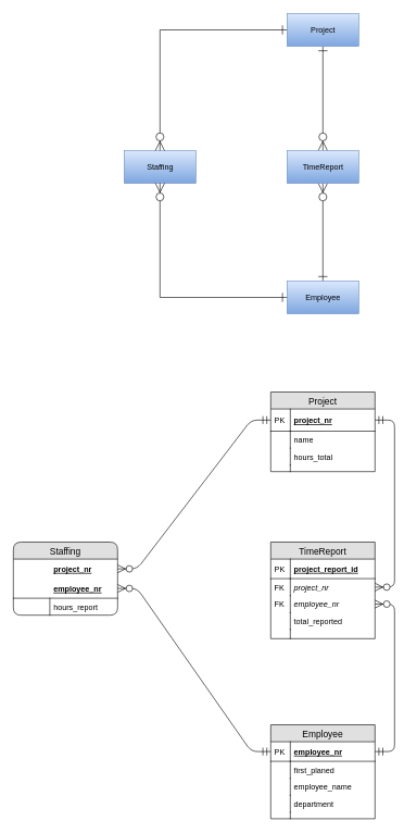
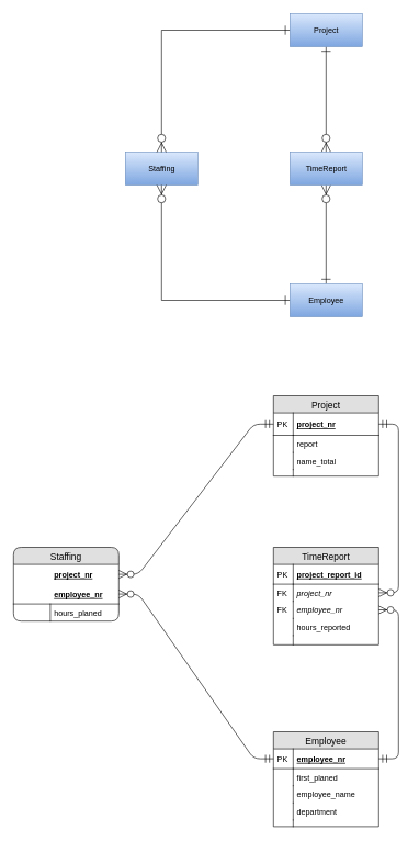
  <mxCell id="0" />
  <mxCell id="1" parent="0" />
  <mxCell id="2" value="Staffing" style="html=1;gradientColor=#7ea6e0;fillColor=#dae8fc;strokeColor=#6c8ebf;" vertex="1" parent="1"><mxGeometry x="190" y="230" width="110" height="50" as="geometry" /></mxCell>
  <mxCell id="3" style="edgeStyle=orthogonalEdgeStyle;rounded=0;orthogonalLoop=1;jettySize=auto;html=1;exitX=0.5;exitY=0;exitDx=0;exitDy=0;entryX=0.5;entryY=1;entryDx=0;entryDy=0;startArrow=ERone;startFill=0;startSize=12;endArrow=ERzeroToMany;endFill=1;endSize=12;" edge="1" parent="1" source="5" target="9"><mxGeometry relative="1" as="geometry" /></mxCell>
  <mxCell id="4" style="edgeStyle=orthogonalEdgeStyle;rounded=0;orthogonalLoop=1;jettySize=auto;html=1;exitX=0;exitY=0.5;exitDx=0;exitDy=0;entryX=0.5;entryY=1;entryDx=0;entryDy=0;startArrow=ERone;startFill=0;startSize=12;endArrow=ERzeroToMany;endFill=1;endSize=12;" edge="1" parent="1" source="5" target="2"><mxGeometry relative="1" as="geometry" /></mxCell>
  <mxCell id="5" value="Employee" style="html=1;gradientColor=#7ea6e0;fillColor=#dae8fc;strokeColor=#6c8ebf;" vertex="1" parent="1"><mxGeometry x="440" y="430" width="110" height="50" as="geometry" /></mxCell>
  <mxCell id="6" style="edgeStyle=orthogonalEdgeStyle;rounded=0;orthogonalLoop=1;jettySize=auto;html=1;exitX=0.5;exitY=1;exitDx=0;exitDy=0;entryX=0.5;entryY=0;entryDx=0;entryDy=0;endArrow=ERzeroToMany;endFill=1;endSize=12;startArrow=ERone;startFill=0;startSize=12;" edge="1" parent="1" source="8" target="9"><mxGeometry relative="1" as="geometry" /></mxCell>
  <mxCell id="7" style="edgeStyle=orthogonalEdgeStyle;rounded=0;orthogonalLoop=1;jettySize=auto;html=1;exitX=0;exitY=0.5;exitDx=0;exitDy=0;startArrow=ERone;startFill=0;startSize=12;endArrow=ERzeroToMany;endFill=1;endSize=12;" edge="1" parent="1" source="8" target="2"><mxGeometry relative="1" as="geometry" /></mxCell>
  <mxCell id="8" value="Project" style="html=1;gradientColor=#7ea6e0;fillColor=#dae8fc;strokeColor=#6c8ebf;" vertex="1" parent="1"><mxGeometry x="440" y="20" width="110" height="50" as="geometry" /></mxCell>
  <mxCell id="9" value="TimeReport" style="html=1;gradientColor=#7ea6e0;fillColor=#dae8fc;strokeColor=#6c8ebf;" vertex="1" parent="1"><mxGeometry x="440" y="230" width="110" height="50" as="geometry" /></mxCell>
  <mxCell id="10" value="Project" style="swimlane;fontStyle=0;childLayout=stackLayout;horizontal=1;startSize=26;fillColor=#e0e0e0;horizontalStack=0;resizeParent=1;resizeParentMax=0;resizeLast=0;collapsible=1;marginBottom=0;swimlaneFillColor=#ffffff;align=center;fontSize=14;" vertex="1" parent="1"><mxGeometry x="415" y="600" width="160" height="122" as="geometry" /></mxCell>
  <mxCell id="11" value="project_nr" style="shape=partialRectangle;top=0;left=0;right=0;bottom=1;align=left;verticalAlign=middle;fillColor=none;spacingLeft=34;spacingRight=4;overflow=hidden;rotatable=0;points=[[0,0.5],[1,0.5]];portConstraint=eastwest;dropTarget=0;fontStyle=5;fontSize=12;" vertex="1" parent="10"><mxGeometry y="26" width="160" height="34" as="geometry" /></mxCell>
  <mxCell id="12" value="PK" style="shape=partialRectangle;top=0;left=0;bottom=0;fillColor=none;align=left;verticalAlign=middle;spacingLeft=4;spacingRight=4;overflow=hidden;rotatable=0;points=[];portConstraint=eastwest;part=1;fontSize=12;" vertex="1" connectable="0" parent="11"><mxGeometry width="30" height="34" as="geometry" /></mxCell>
- <mxCell id="13" value="name" style="shape=partialRectangle;top=0;left=0;right=0;bottom=0;align=left;verticalAlign=top;fillColor=none;spacingLeft=34;spacingRight=4;overflow=hidden;rotatable=0;points=[[0,0.5],[1,0.5]];portConstraint=eastwest;dropTarget=0;fontSize=12;" vertex="1" parent="10"><mxGeometry y="60" width="160" height="26" as="geometry" /></mxCell>
+ <mxCell id="13" value="report" style="shape=partialRectangle;top=0;left=0;right=0;bottom=0;align=left;verticalAlign=top;fillColor=none;spacingLeft=34;spacingRight=4;overflow=hidden;rotatable=0;points=[[0,0.5],[1,0.5]];portConstraint=eastwest;dropTarget=0;fontSize=12;" vertex="1" parent="10"><mxGeometry y="60" width="160" height="26" as="geometry" /></mxCell>
  <mxCell id="14" value="" style="shape=partialRectangle;top=0;left=0;bottom=0;fillColor=none;align=left;verticalAlign=top;spacingLeft=4;spacingRight=4;overflow=hidden;rotatable=0;points=[];portConstraint=eastwest;part=1;fontSize=12;" vertex="1" connectable="0" parent="13"><mxGeometry width="30" height="26" as="geometry" /></mxCell>
- <mxCell id="15" value="hours_total" style="shape=partialRectangle;top=0;left=0;right=0;bottom=0;align=left;verticalAlign=top;fillColor=none;spacingLeft=34;spacingRight=4;overflow=hidden;rotatable=0;points=[[0,0.5],[1,0.5]];portConstraint=eastwest;dropTarget=0;fontSize=12;" vertex="1" parent="10"><mxGeometry y="86" width="160" height="26" as="geometry" /></mxCell>
+ <mxCell id="15" value="name_total" style="shape=partialRectangle;top=0;left=0;right=0;bottom=0;align=left;verticalAlign=top;fillColor=none;spacingLeft=34;spacingRight=4;overflow=hidden;rotatable=0;points=[[0,0.5],[1,0.5]];portConstraint=eastwest;dropTarget=0;fontSize=12;" vertex="1" parent="10"><mxGeometry y="86" width="160" height="26" as="geometry" /></mxCell>
  <mxCell id="16" value="" style="shape=partialRectangle;top=0;left=0;bottom=0;fillColor=none;align=left;verticalAlign=top;spacingLeft=4;spacingRight=4;overflow=hidden;rotatable=0;points=[];portConstraint=eastwest;part=1;fontSize=12;" vertex="1" connectable="0" parent="15"><mxGeometry width="30" height="26" as="geometry" /></mxCell>
  <mxCell id="17" value="" style="shape=partialRectangle;top=0;left=0;right=0;bottom=0;align=left;verticalAlign=top;fillColor=none;spacingLeft=34;spacingRight=4;overflow=hidden;rotatable=0;points=[[0,0.5],[1,0.5]];portConstraint=eastwest;dropTarget=0;fontSize=12;" vertex="1" parent="10"><mxGeometry y="112" width="160" height="10" as="geometry" /></mxCell>
  <mxCell id="18" value="" style="shape=partialRectangle;top=0;left=0;bottom=0;fillColor=none;align=left;verticalAlign=top;spacingLeft=4;spacingRight=4;overflow=hidden;rotatable=0;points=[];portConstraint=eastwest;part=1;fontSize=12;" vertex="1" connectable="0" parent="17"><mxGeometry width="30" height="10" as="geometry" /></mxCell>
  <mxCell id="19" value="TimeReport" style="swimlane;fontStyle=0;childLayout=stackLayout;horizontal=1;startSize=26;fillColor=#e0e0e0;horizontalStack=0;resizeParent=1;resizeParentMax=0;resizeLast=0;collapsible=1;marginBottom=0;swimlaneFillColor=#ffffff;align=center;fontSize=14;" vertex="1" parent="1"><mxGeometry x="415" y="830" width="160" height="148" as="geometry" /></mxCell>
  <mxCell id="20" value="project_report_id" style="shape=partialRectangle;top=0;left=0;right=0;bottom=1;align=left;verticalAlign=middle;fillColor=none;spacingLeft=34;spacingRight=4;overflow=hidden;rotatable=0;points=[[0,0.5],[1,0.5]];portConstraint=eastwest;dropTarget=0;fontStyle=5;fontSize=12;" vertex="1" parent="19"><mxGeometry y="26" width="160" height="30" as="geometry" /></mxCell>
  <mxCell id="21" value="PK" style="shape=partialRectangle;top=0;left=0;bottom=0;fillColor=none;align=left;verticalAlign=middle;spacingLeft=4;spacingRight=4;overflow=hidden;rotatable=0;points=[];portConstraint=eastwest;part=1;fontSize=12;" vertex="1" connectable="0" parent="20"><mxGeometry width="30" height="30" as="geometry" /></mxCell>
  <mxCell id="22" value="project_nr" style="shape=partialRectangle;top=0;left=0;right=0;bottom=0;align=left;verticalAlign=top;fillColor=none;spacingLeft=34;spacingRight=4;overflow=hidden;rotatable=0;points=[[0,0.5],[1,0.5]];portConstraint=eastwest;dropTarget=0;fontSize=12;fontStyle=2" vertex="1" parent="19"><mxGeometry y="56" width="160" height="26" as="geometry" /></mxCell>
  <mxCell id="23" value="FK" style="shape=partialRectangle;top=0;left=0;bottom=0;fillColor=none;align=left;verticalAlign=top;spacingLeft=4;spacingRight=4;overflow=hidden;rotatable=0;points=[];portConstraint=eastwest;part=1;fontSize=12;" vertex="1" connectable="0" parent="22"><mxGeometry width="30" height="26" as="geometry" /></mxCell>
  <mxCell id="24" value="employee_nr" style="shape=partialRectangle;top=0;left=0;right=0;bottom=0;align=left;verticalAlign=top;fillColor=none;spacingLeft=34;spacingRight=4;overflow=hidden;rotatable=0;points=[[0,0.5],[1,0.5]];portConstraint=eastwest;dropTarget=0;fontSize=12;fontStyle=2" vertex="1" parent="19"><mxGeometry y="82" width="160" height="26" as="geometry" /></mxCell>
  <mxCell id="25" value="FK" style="shape=partialRectangle;top=0;left=0;bottom=0;fillColor=none;align=left;verticalAlign=top;spacingLeft=4;spacingRight=4;overflow=hidden;rotatable=0;points=[];portConstraint=eastwest;part=1;fontSize=12;" vertex="1" connectable="0" parent="24"><mxGeometry width="30" height="26" as="geometry" /></mxCell>
- <mxCell id="26" value="total_reported" style="shape=partialRectangle;top=0;left=0;right=0;bottom=0;align=left;verticalAlign=top;fillColor=none;spacingLeft=34;spacingRight=4;overflow=hidden;rotatable=0;points=[[0,0.5],[1,0.5]];portConstraint=eastwest;dropTarget=0;fontSize=12;" vertex="1" parent="19"><mxGeometry y="108" width="160" height="26" as="geometry" /></mxCell>
+ <mxCell id="26" value="hours_reported" style="shape=partialRectangle;top=0;left=0;right=0;bottom=0;align=left;verticalAlign=top;fillColor=none;spacingLeft=34;spacingRight=4;overflow=hidden;rotatable=0;points=[[0,0.5],[1,0.5]];portConstraint=eastwest;dropTarget=0;fontSize=12;" vertex="1" parent="19"><mxGeometry y="108" width="160" height="26" as="geometry" /></mxCell>
  <mxCell id="27" value="" style="shape=partialRectangle;top=0;left=0;bottom=0;fillColor=none;align=left;verticalAlign=top;spacingLeft=4;spacingRight=4;overflow=hidden;rotatable=0;points=[];portConstraint=eastwest;part=1;fontSize=12;" vertex="1" connectable="0" parent="26"><mxGeometry width="30" height="26" as="geometry" /></mxCell>
  <mxCell id="28" value="" style="shape=partialRectangle;top=0;left=0;right=0;bottom=0;align=left;verticalAlign=top;fillColor=none;spacingLeft=34;spacingRight=4;overflow=hidden;rotatable=0;points=[[0,0.5],[1,0.5]];portConstraint=eastwest;dropTarget=0;fontSize=12;" vertex="1" parent="19"><mxGeometry y="134" width="160" height="14" as="geometry" /></mxCell>
  <mxCell id="29" value="" style="shape=partialRectangle;top=0;left=0;bottom=0;fillColor=none;align=left;verticalAlign=top;spacingLeft=4;spacingRight=4;overflow=hidden;rotatable=0;points=[];portConstraint=eastwest;part=1;fontSize=12;" vertex="1" connectable="0" parent="28"><mxGeometry width="30" height="14" as="geometry" /></mxCell>
  <mxCell id="30" value="Employee" style="swimlane;fontStyle=0;childLayout=stackLayout;horizontal=1;startSize=26;fillColor=#e0e0e0;horizontalStack=0;resizeParent=1;resizeParentMax=0;resizeLast=0;collapsible=1;marginBottom=0;swimlaneFillColor=#ffffff;align=center;fontSize=14;" vertex="1" parent="1"><mxGeometry x="415" y="1110" width="160" height="144" as="geometry" /></mxCell>
  <mxCell id="31" value="employee_nr" style="shape=partialRectangle;top=0;left=0;right=0;bottom=1;align=left;verticalAlign=middle;fillColor=none;spacingLeft=34;spacingRight=4;overflow=hidden;rotatable=0;points=[[0,0.5],[1,0.5]];portConstraint=eastwest;dropTarget=0;fontStyle=5;fontSize=12;" vertex="1" parent="30"><mxGeometry y="26" width="160" height="30" as="geometry" /></mxCell>
  <mxCell id="32" value="PK" style="shape=partialRectangle;top=0;left=0;bottom=0;fillColor=none;align=left;verticalAlign=middle;spacingLeft=4;spacingRight=4;overflow=hidden;rotatable=0;points=[];portConstraint=eastwest;part=1;fontSize=12;" vertex="1" connectable="0" parent="31"><mxGeometry width="30" height="30" as="geometry" /></mxCell>
  <mxCell id="33" value="first_planed" style="shape=partialRectangle;top=0;left=0;right=0;bottom=0;align=left;verticalAlign=top;fillColor=none;spacingLeft=34;spacingRight=4;overflow=hidden;rotatable=0;points=[[0,0.5],[1,0.5]];portConstraint=eastwest;dropTarget=0;fontSize=12;" vertex="1" parent="30"><mxGeometry y="56" width="160" height="26" as="geometry" /></mxCell>
  <mxCell id="34" value="" style="shape=partialRectangle;top=0;left=0;bottom=0;fillColor=none;align=left;verticalAlign=top;spacingLeft=4;spacingRight=4;overflow=hidden;rotatable=0;points=[];portConstraint=eastwest;part=1;fontSize=12;" vertex="1" connectable="0" parent="33"><mxGeometry width="30" height="26" as="geometry" /></mxCell>
  <mxCell id="35" value="employee_name" style="shape=partialRectangle;top=0;left=0;right=0;bottom=0;align=left;verticalAlign=top;fillColor=none;spacingLeft=34;spacingRight=4;overflow=hidden;rotatable=0;points=[[0,0.5],[1,0.5]];portConstraint=eastwest;dropTarget=0;fontSize=12;" vertex="1" parent="30"><mxGeometry y="82" width="160" height="26" as="geometry" /></mxCell>
  <mxCell id="36" value="" style="shape=partialRectangle;top=0;left=0;bottom=0;fillColor=none;align=left;verticalAlign=top;spacingLeft=4;spacingRight=4;overflow=hidden;rotatable=0;points=[];portConstraint=eastwest;part=1;fontSize=12;" vertex="1" connectable="0" parent="35"><mxGeometry width="30" height="26" as="geometry" /></mxCell>
  <mxCell id="37" value="department" style="shape=partialRectangle;top=0;left=0;right=0;bottom=0;align=left;verticalAlign=top;fillColor=none;spacingLeft=34;spacingRight=4;overflow=hidden;rotatable=0;points=[[0,0.5],[1,0.5]];portConstraint=eastwest;dropTarget=0;fontSize=12;" vertex="1" parent="30"><mxGeometry y="108" width="160" height="26" as="geometry" /></mxCell>
  <mxCell id="38" value="" style="shape=partialRectangle;top=0;left=0;bottom=0;fillColor=none;align=left;verticalAlign=top;spacingLeft=4;spacingRight=4;overflow=hidden;rotatable=0;points=[];portConstraint=eastwest;part=1;fontSize=12;" vertex="1" connectable="0" parent="37"><mxGeometry width="30" height="26" as="geometry" /></mxCell>
  <mxCell id="39" value="" style="shape=partialRectangle;top=0;left=0;right=0;bottom=0;align=left;verticalAlign=top;fillColor=none;spacingLeft=34;spacingRight=4;overflow=hidden;rotatable=0;points=[[0,0.5],[1,0.5]];portConstraint=eastwest;dropTarget=0;fontSize=12;" vertex="1" parent="30"><mxGeometry y="134" width="160" height="10" as="geometry" /></mxCell>
  <mxCell id="40" value="" style="shape=partialRectangle;top=0;left=0;bottom=0;fillColor=none;align=left;verticalAlign=top;spacingLeft=4;spacingRight=4;overflow=hidden;rotatable=0;points=[];portConstraint=eastwest;part=1;fontSize=12;" vertex="1" connectable="0" parent="39"><mxGeometry width="30" height="10" as="geometry" /></mxCell>
  <mxCell id="41" value="Staffing" style="swimlane;fontStyle=0;childLayout=stackLayout;horizontal=1;startSize=26;fillColor=#e0e0e0;horizontalStack=0;resizeParent=1;resizeParentMax=0;resizeLast=0;collapsible=1;marginBottom=0;swimlaneFillColor=#ffffff;align=center;fontSize=14;rounded=1;" vertex="1" parent="1"><mxGeometry x="20" y="830" width="160" height="112" as="geometry" /></mxCell>
  <mxCell id="42" value="project_nr" style="shape=partialRectangle;top=0;left=0;right=0;bottom=0;align=left;verticalAlign=middle;fillColor=none;spacingLeft=60;spacingRight=4;overflow=hidden;rotatable=0;points=[[0,0.5],[1,0.5]];portConstraint=eastwest;dropTarget=0;fontStyle=5;fontSize=12;" vertex="1" parent="41"><mxGeometry y="26" width="160" height="30" as="geometry" /></mxCell>
  <mxCell id="43" value="employee_nr" style="shape=partialRectangle;top=0;left=0;right=0;bottom=1;align=left;verticalAlign=middle;fillColor=none;spacingLeft=60;spacingRight=4;overflow=hidden;rotatable=0;points=[[0,0.5],[1,0.5]];portConstraint=eastwest;dropTarget=0;fontStyle=5;fontSize=12;" vertex="1" parent="41"><mxGeometry y="56" width="160" height="30" as="geometry" /></mxCell>
- <mxCell id="44" value="hours_report" style="shape=partialRectangle;top=0;left=0;right=0;bottom=0;align=left;verticalAlign=top;fillColor=none;spacingLeft=60;spacingRight=4;overflow=hidden;rotatable=0;points=[[0,0.5],[1,0.5]];portConstraint=eastwest;dropTarget=0;fontSize=12;" vertex="1" parent="41"><mxGeometry y="86" width="160" height="26" as="geometry" /></mxCell>
+ <mxCell id="44" value="hours_planed" style="shape=partialRectangle;top=0;left=0;right=0;bottom=0;align=left;verticalAlign=top;fillColor=none;spacingLeft=60;spacingRight=4;overflow=hidden;rotatable=0;points=[[0,0.5],[1,0.5]];portConstraint=eastwest;dropTarget=0;fontSize=12;" vertex="1" parent="41"><mxGeometry y="86" width="160" height="26" as="geometry" /></mxCell>
  <mxCell id="45" value="" style="shape=partialRectangle;top=0;left=0;bottom=0;fillColor=none;align=left;verticalAlign=top;spacingLeft=4;spacingRight=4;overflow=hidden;rotatable=0;points=[];portConstraint=eastwest;part=1;fontSize=12;" vertex="1" connectable="0" parent="44"><mxGeometry width="56" height="26" as="geometry" /></mxCell>
  <mxCell id="46" value="" style="edgeStyle=entityRelationEdgeStyle;fontSize=12;html=1;endArrow=ERzeroToMany;startArrow=ERmandOne;endSize=10;startSize=10;" edge="1" parent="1" source="11" target="42"><mxGeometry width="100" height="100" relative="1" as="geometry"><mxPoint x="210" y="1042" as="sourcePoint" /><mxPoint x="270" y="860" as="targetPoint" /></mxGeometry></mxCell>
  <mxCell id="47" value="" style="edgeStyle=entityRelationEdgeStyle;fontSize=12;html=1;endArrow=ERzeroToMany;startArrow=ERmandOne;endSize=10;startSize=10;" edge="1" parent="1" source="31" target="43"><mxGeometry width="100" height="100" relative="1" as="geometry"><mxPoint x="200" y="1030" as="sourcePoint" /><mxPoint x="300" y="930" as="targetPoint" /></mxGeometry></mxCell>
  <mxCell id="48" value="" style="edgeStyle=entityRelationEdgeStyle;fontSize=12;html=1;endArrow=ERzeroToMany;startArrow=ERmandOne;endSize=10;startSize=10;" edge="1" parent="1" source="11" target="22"><mxGeometry width="100" height="100" relative="1" as="geometry"><mxPoint x="600" y="810" as="sourcePoint" /><mxPoint x="700" y="710" as="targetPoint" /></mxGeometry></mxCell>
  <mxCell id="49" value="" style="edgeStyle=entityRelationEdgeStyle;fontSize=12;html=1;endArrow=ERzeroToMany;startArrow=ERmandOne;endSize=10;startSize=10;" edge="1" parent="1" source="31" target="24"><mxGeometry width="100" height="100" relative="1" as="geometry"><mxPoint x="590" y="1050" as="sourcePoint" /><mxPoint x="670" y="1000" as="targetPoint" /></mxGeometry></mxCell>
